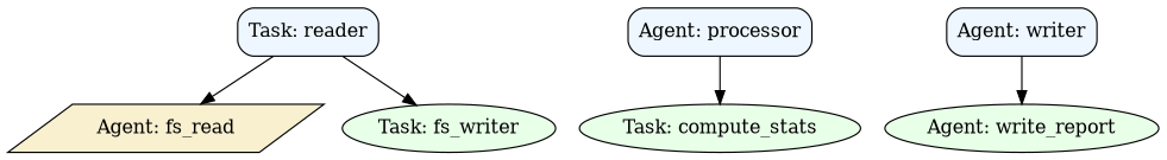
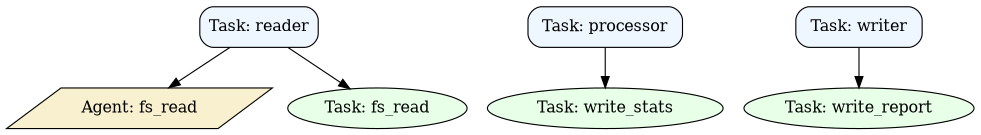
  digraph {
    rankdir=TB
    node [fillcolor="#eef7ff" shape=box style=filled]
    n1 [label="Task: reader" style="rounded,filled"]
    n2 [fillcolor="#f9f0d0" label="Agent: fs_read" shape=parallelogram]
-   n3 [fillcolor="#e8ffe8" label="Task: fs_writer" shape=oval]
-   n4 [label="Agent: processor" style="rounded,filled"]
-   n5 [fillcolor="#e8ffe8" label="Task: compute_stats" shape=oval]
-   n6 [label="Agent: writer" style="rounded,filled"]
-   n7 [fillcolor="#e8ffe8" label="Agent: write_report" shape=oval]
+   n3 [fillcolor="#e8ffe8" label="Task: fs_read" shape=oval]
+   n4 [label="Task: processor" style="rounded,filled"]
+   n5 [fillcolor="#e8ffe8" label="Task: write_stats" shape=oval]
+   n6 [label="Task: writer" style="rounded,filled"]
+   n7 [fillcolor="#e8ffe8" label="Task: write_report" shape=oval]
    n1 -> n2
    n1 -> n3
    n4 -> n5
    n6 -> n7
  }
